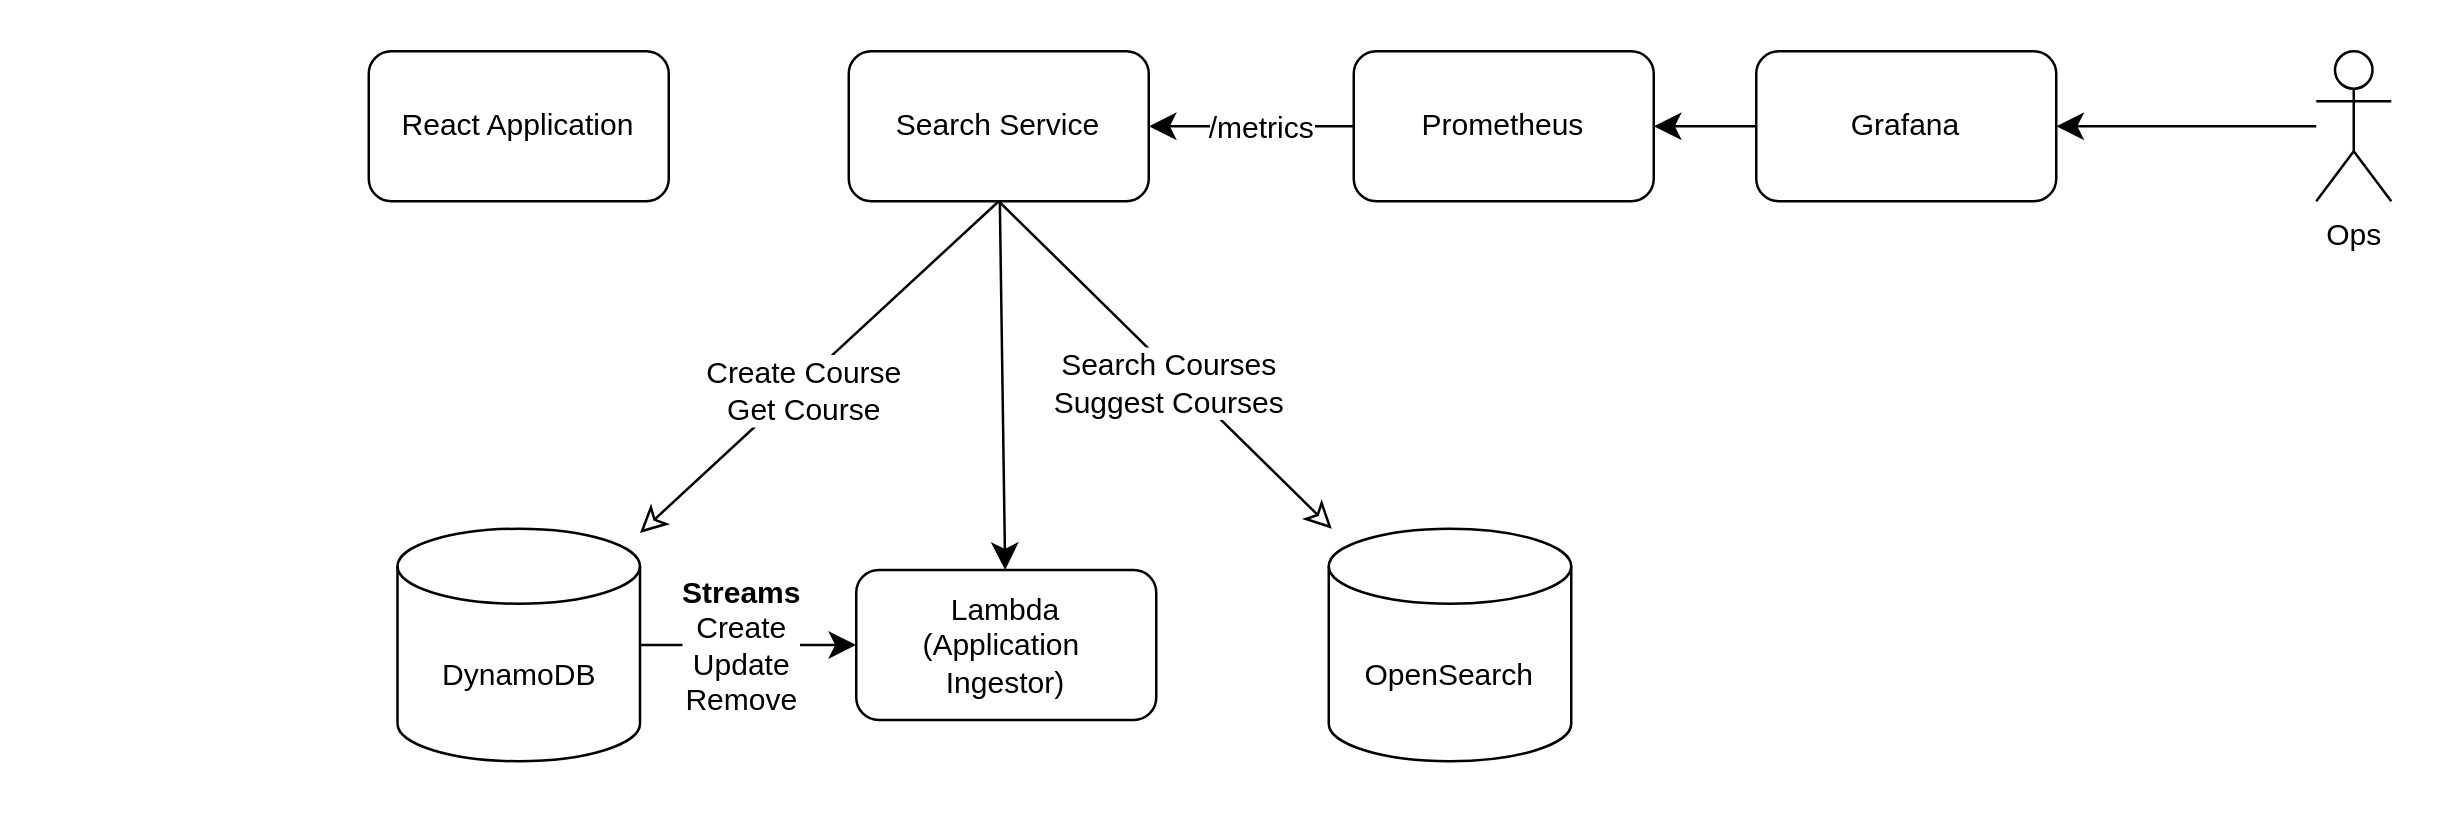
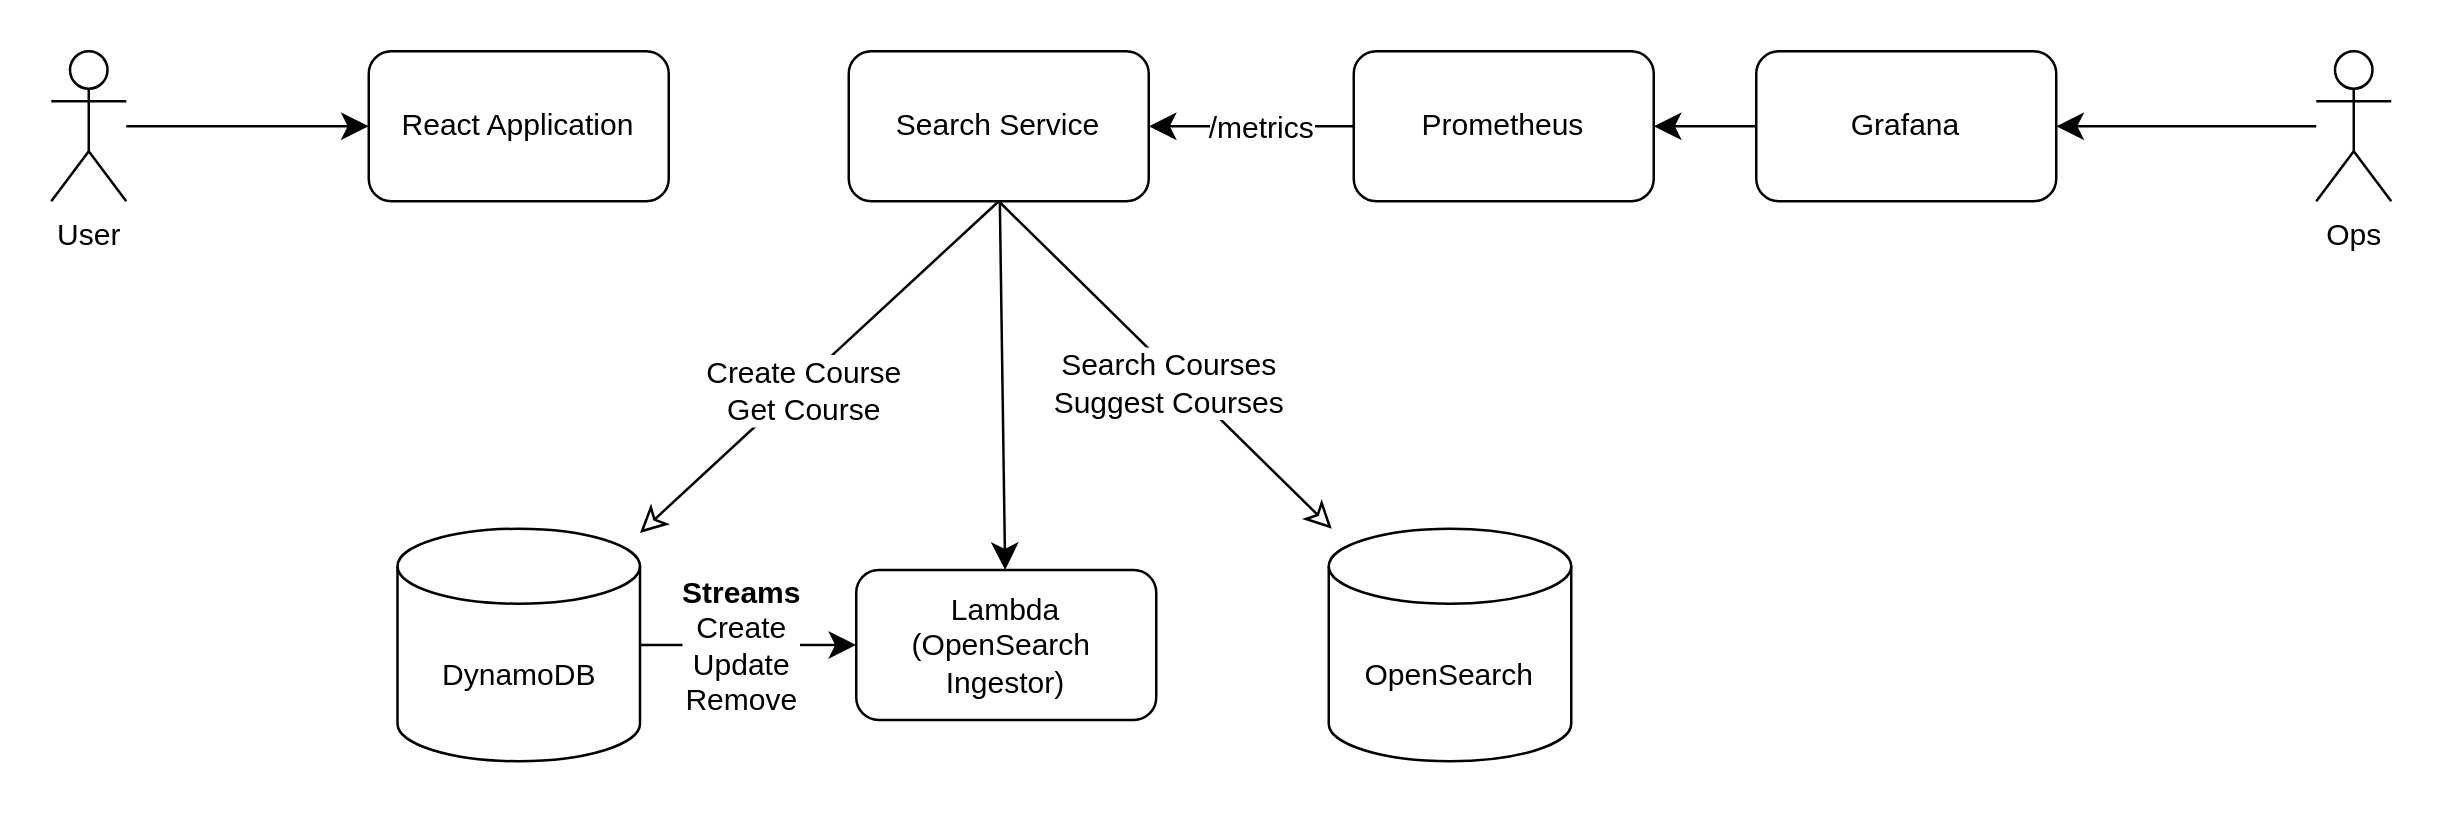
  <mxCell id="0" />
  <mxCell id="1" parent="0" />
  <mxCell id="2" value="React Application" style="rounded=1;whiteSpace=wrap;html=1;" vertex="1" parent="1"><mxGeometry x="147" y="20" width="120" height="60" as="geometry" /></mxCell>
  <mxCell id="3" value="" style="edgeStyle=none;curved=1;rounded=0;orthogonalLoop=1;jettySize=auto;html=1;fontSize=12;startSize=8;endSize=8;" edge="1" parent="1" source="4" target="18"><mxGeometry relative="1" as="geometry" /></mxCell>
  <mxCell id="4" value="Search Service" style="rounded=1;whiteSpace=wrap;html=1;" vertex="1" parent="1"><mxGeometry x="339" y="20" width="120" height="60" as="geometry" /></mxCell>
  <mxCell id="5" value="" style="edgeStyle=none;curved=1;rounded=0;orthogonalLoop=1;jettySize=auto;html=1;fontSize=12;startSize=8;endSize=8;" edge="1" parent="1" source="9" target="18"><mxGeometry relative="1" as="geometry" /></mxCell>
  <mxCell id="6" value="&lt;div&gt;&lt;b&gt;Streams&lt;/b&gt;&lt;/div&gt;&lt;div&gt;Create&lt;/div&gt;&lt;div&gt;Update&lt;/div&gt;&lt;div&gt;Remove&lt;/div&gt;" style="edgeLabel;html=1;align=center;verticalAlign=middle;resizable=0;points=[];fontSize=12;" vertex="1" connectable="0" parent="5"><mxGeometry x="-0.225" y="2" relative="1" as="geometry"><mxPoint x="6" y="2" as="offset" /></mxGeometry></mxCell>
  <mxCell id="7" value="" style="edgeStyle=none;curved=1;rounded=0;orthogonalLoop=1;jettySize=auto;html=1;fontSize=12;startSize=8;endSize=8;entryX=0.5;entryY=1;entryDx=0;entryDy=0;startArrow=classic;startFill=0;endArrow=none;" edge="1" parent="1" source="9" target="4"><mxGeometry relative="1" as="geometry" /></mxCell>
  <mxCell id="8" value="&lt;div&gt;Create Course&lt;/div&gt;&lt;div&gt;Get Course&lt;/div&gt;" style="edgeLabel;html=1;align=center;verticalAlign=middle;resizable=0;points=[];fontSize=12;" vertex="1" connectable="0" parent="7"><mxGeometry x="-0.122" y="-2" relative="1" as="geometry"><mxPoint as="offset" /></mxGeometry></mxCell>
  <mxCell id="9" value="DynamoDB" style="shape=cylinder3;whiteSpace=wrap;html=1;boundedLbl=1;backgroundOutline=1;size=15;" vertex="1" parent="1"><mxGeometry x="158.5" y="211" width="97" height="93" as="geometry" /></mxCell>
  <mxCell id="10" value="" style="edgeStyle=none;curved=1;rounded=0;orthogonalLoop=1;jettySize=auto;html=1;fontSize=12;startSize=8;endSize=8;" edge="1" parent="1" source="12" target="4"><mxGeometry relative="1" as="geometry" /></mxCell>
  <mxCell id="11" value="/metrics" style="edgeLabel;html=1;align=center;verticalAlign=middle;resizable=0;points=[];fontSize=12;" vertex="1" connectable="0" parent="10"><mxGeometry x="0.056" y="1" relative="1" as="geometry"><mxPoint x="5" y="-1" as="offset" /></mxGeometry></mxCell>
  <mxCell id="12" value="Prometheus" style="rounded=1;whiteSpace=wrap;html=1;" vertex="1" parent="1"><mxGeometry x="541" y="20" width="120" height="60" as="geometry" /></mxCell>
  <mxCell id="13" value="" style="edgeStyle=none;curved=1;rounded=0;orthogonalLoop=1;jettySize=auto;html=1;fontSize=12;startSize=8;endSize=8;" edge="1" parent="1" source="14" target="12"><mxGeometry relative="1" as="geometry" /></mxCell>
  <mxCell id="14" value="Grafana" style="rounded=1;whiteSpace=wrap;html=1;" vertex="1" parent="1"><mxGeometry x="702" y="20" width="120" height="60" as="geometry" /></mxCell>
  <mxCell id="15" value="" style="edgeStyle=none;curved=1;rounded=0;orthogonalLoop=1;jettySize=auto;html=1;fontSize=12;startSize=8;endSize=8;entryX=0.5;entryY=1;entryDx=0;entryDy=0;startArrow=classic;startFill=0;endArrow=none;" edge="1" parent="1" source="17" target="4"><mxGeometry relative="1" as="geometry" /></mxCell>
  <mxCell id="16" value="&lt;div&gt;Search Courses&lt;/div&gt;&lt;div&gt;Suggest Courses&lt;/div&gt;" style="edgeLabel;html=1;align=center;verticalAlign=middle;resizable=0;points=[];fontSize=12;" vertex="1" connectable="0" parent="15"><mxGeometry x="0.085" y="-1" relative="1" as="geometry"><mxPoint x="6" y="13" as="offset" /></mxGeometry></mxCell>
  <mxCell id="17" value="OpenSearch" style="shape=cylinder3;whiteSpace=wrap;html=1;boundedLbl=1;backgroundOutline=1;size=15;" vertex="1" parent="1"><mxGeometry x="531" y="211" width="97" height="93" as="geometry" /></mxCell>
- <mxCell id="18" value="&lt;div&gt;Lambda&lt;/div&gt;&lt;div&gt;(Application&amp;nbsp;&lt;/div&gt;&lt;div&gt;Ingestor)&lt;/div&gt;" style="rounded=1;whiteSpace=wrap;html=1;" vertex="1" parent="1"><mxGeometry x="342" y="227.5" width="120" height="60" as="geometry" /></mxCell>
+ <mxCell id="18" value="&lt;div&gt;Lambda&lt;/div&gt;&lt;div&gt;(OpenSearch&amp;nbsp;&lt;/div&gt;&lt;div&gt;Ingestor)&lt;/div&gt;" style="rounded=1;whiteSpace=wrap;html=1;" vertex="1" parent="1"><mxGeometry x="342" y="227.5" width="120" height="60" as="geometry" /></mxCell>
+ <mxCell id="19" value="" style="edgeStyle=none;curved=1;rounded=0;orthogonalLoop=1;jettySize=auto;html=1;fontSize=12;startSize=8;endSize=8;" edge="1" parent="1" source="20" target="2"><mxGeometry relative="1" as="geometry" /></mxCell>
+ <mxCell id="20" value="User" style="shape=umlActor;verticalLabelPosition=bottom;verticalAlign=top;html=1;outlineConnect=0;" vertex="1" parent="1"><mxGeometry x="20" y="20" width="30" height="60" as="geometry" /></mxCell>
  <mxCell id="21" value="" style="edgeStyle=none;curved=1;rounded=0;orthogonalLoop=1;jettySize=auto;html=1;fontSize=12;startSize=8;endSize=8;" edge="1" parent="1" source="22" target="14"><mxGeometry relative="1" as="geometry" /></mxCell>
  <mxCell id="22" value="Ops" style="shape=umlActor;verticalLabelPosition=bottom;verticalAlign=top;html=1;outlineConnect=0;" vertex="1" parent="1"><mxGeometry x="926" y="20" width="30" height="60" as="geometry" /></mxCell>
